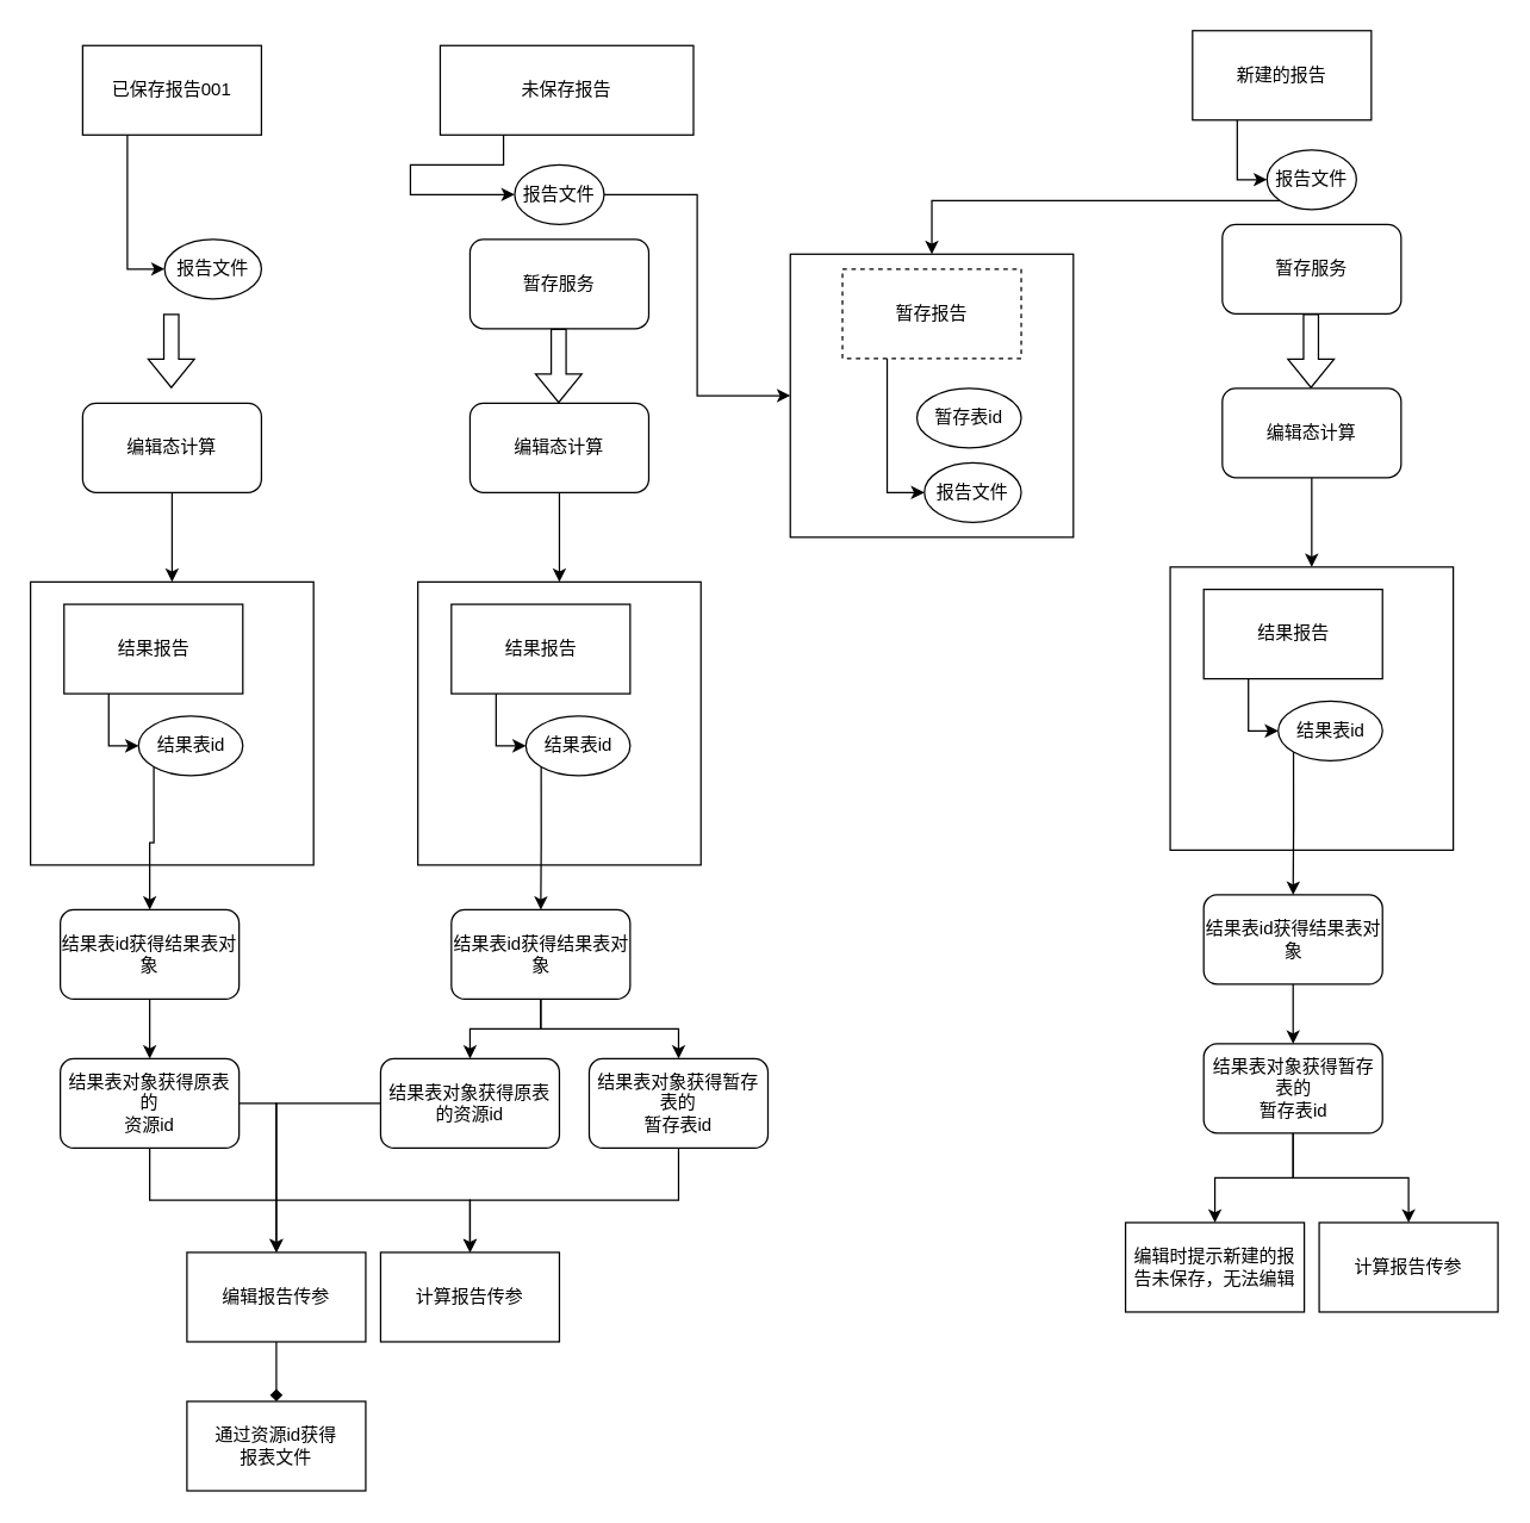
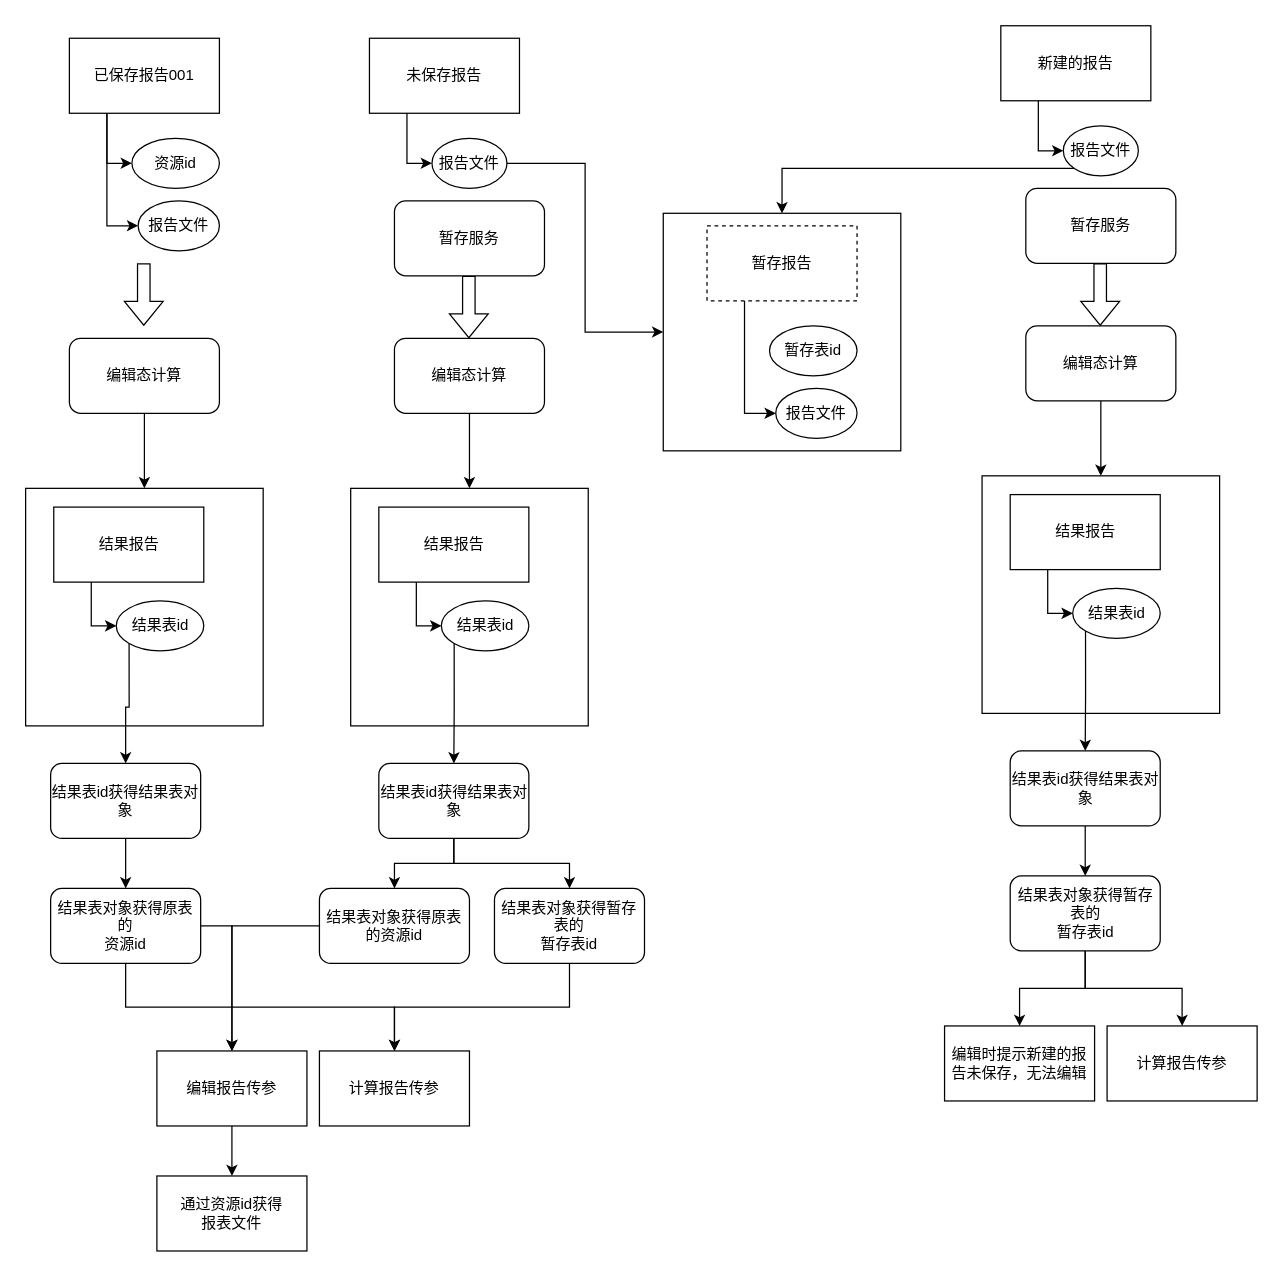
  <mxCell id="0" />
  <mxCell id="1" parent="0" />
+ <mxCell id="2" style="edgeStyle=orthogonalEdgeStyle;rounded=0;orthogonalLoop=1;jettySize=auto;html=1;exitX=0.25;exitY=1;exitDx=0;exitDy=0;entryX=0;entryY=0.5;entryDx=0;entryDy=0;" edge="1" parent="1" source="4" target="7"><mxGeometry relative="1" as="geometry" /></mxCell>
  <mxCell id="3" style="edgeStyle=orthogonalEdgeStyle;rounded=0;orthogonalLoop=1;jettySize=auto;html=1;exitX=0.25;exitY=1;exitDx=0;exitDy=0;entryX=0;entryY=0.5;entryDx=0;entryDy=0;" edge="1" parent="1" source="4" target="9"><mxGeometry relative="1" as="geometry" /></mxCell>
  <mxCell id="4" value="已保存报告001" style="rounded=0;whiteSpace=wrap;html=1;" vertex="1" parent="1"><mxGeometry x="55" y="30" width="120" height="60" as="geometry" /></mxCell>
  <mxCell id="5" style="edgeStyle=orthogonalEdgeStyle;rounded=0;orthogonalLoop=1;jettySize=auto;html=1;exitX=0.25;exitY=1;exitDx=0;exitDy=0;entryX=0;entryY=0.5;entryDx=0;entryDy=0;" edge="1" parent="1" source="6" target="8"><mxGeometry relative="1" as="geometry" /></mxCell>
- <mxCell id="6" value="未保存报告" style="rounded=0;whiteSpace=wrap;html=1;" vertex="1" parent="1"><mxGeometry x="295" y="30" width="170" height="60" as="geometry" /></mxCell>
+ <mxCell id="6" value="未保存报告" style="rounded=0;whiteSpace=wrap;html=1;" vertex="1" parent="1"><mxGeometry x="295" y="30" width="120" height="60" as="geometry" /></mxCell>
+ <mxCell id="7" value="资源id" style="ellipse;whiteSpace=wrap;html=1;" vertex="1" parent="1"><mxGeometry x="105" y="110" width="70" height="40" as="geometry" /></mxCell>
  <mxCell id="8" value="报告文件" style="ellipse;whiteSpace=wrap;html=1;" vertex="1" parent="1"><mxGeometry x="345" y="110" width="60" height="40" as="geometry" /></mxCell>
  <mxCell id="9" value="报告文件" style="ellipse;whiteSpace=wrap;html=1;" vertex="1" parent="1"><mxGeometry x="110" y="160" width="65" height="40" as="geometry" /></mxCell>
  <mxCell id="10" value="" style="shape=flexArrow;endArrow=classic;html=1;rounded=0;" edge="1" parent="1"><mxGeometry width="50" height="50" relative="1" as="geometry"><mxPoint x="114.5" y="210" as="sourcePoint" /><mxPoint x="114.5" y="260" as="targetPoint" /></mxGeometry></mxCell>
  <mxCell id="11" style="edgeStyle=orthogonalEdgeStyle;rounded=0;orthogonalLoop=1;jettySize=auto;html=1;exitX=0.5;exitY=1;exitDx=0;exitDy=0;" edge="1" parent="1" source="12" target="13"><mxGeometry relative="1" as="geometry" /></mxCell>
  <mxCell id="12" value="&lt;span&gt;编辑态计算&lt;/span&gt;" style="rounded=1;whiteSpace=wrap;html=1;" vertex="1" parent="1"><mxGeometry x="55" y="270" width="120" height="60" as="geometry" /></mxCell>
  <mxCell id="13" value="" style="whiteSpace=wrap;html=1;aspect=fixed;" vertex="1" parent="1"><mxGeometry x="20" y="390" width="190" height="190" as="geometry" /></mxCell>
  <mxCell id="14" style="edgeStyle=orthogonalEdgeStyle;rounded=0;orthogonalLoop=1;jettySize=auto;html=1;exitX=0.25;exitY=1;exitDx=0;exitDy=0;entryX=0;entryY=0.5;entryDx=0;entryDy=0;" edge="1" parent="1" source="15" target="17"><mxGeometry relative="1" as="geometry" /></mxCell>
  <mxCell id="15" value="结果报告" style="rounded=0;whiteSpace=wrap;html=1;" vertex="1" parent="1"><mxGeometry x="42.5" y="405" width="120" height="60" as="geometry" /></mxCell>
  <mxCell id="16" style="edgeStyle=orthogonalEdgeStyle;rounded=0;orthogonalLoop=1;jettySize=auto;html=1;exitX=0;exitY=1;exitDx=0;exitDy=0;" edge="1" parent="1" source="17" target="37"><mxGeometry relative="1" as="geometry" /></mxCell>
  <mxCell id="17" value="结果表id" style="ellipse;whiteSpace=wrap;html=1;" vertex="1" parent="1"><mxGeometry x="92.5" y="480" width="70" height="40" as="geometry" /></mxCell>
  <mxCell id="18" value="" style="shape=flexArrow;endArrow=classic;html=1;rounded=0;" edge="1" parent="1"><mxGeometry width="50" height="50" relative="1" as="geometry"><mxPoint x="374.5" y="220" as="sourcePoint" /><mxPoint x="374.5" y="270" as="targetPoint" /></mxGeometry></mxCell>
  <mxCell id="19" style="edgeStyle=orthogonalEdgeStyle;rounded=0;orthogonalLoop=1;jettySize=auto;html=1;exitX=0.5;exitY=1;exitDx=0;exitDy=0;" edge="1" parent="1" source="20" target="21"><mxGeometry relative="1" as="geometry" /></mxCell>
  <mxCell id="20" value="&lt;span&gt;编辑态计算&lt;/span&gt;" style="rounded=1;whiteSpace=wrap;html=1;" vertex="1" parent="1"><mxGeometry x="315" y="270" width="120" height="60" as="geometry" /></mxCell>
  <mxCell id="21" value="" style="whiteSpace=wrap;html=1;aspect=fixed;" vertex="1" parent="1"><mxGeometry x="280" y="390" width="190" height="190" as="geometry" /></mxCell>
  <mxCell id="22" style="edgeStyle=orthogonalEdgeStyle;rounded=0;orthogonalLoop=1;jettySize=auto;html=1;exitX=0.25;exitY=1;exitDx=0;exitDy=0;entryX=0;entryY=0.5;entryDx=0;entryDy=0;" edge="1" parent="1" source="23" target="25"><mxGeometry relative="1" as="geometry" /></mxCell>
  <mxCell id="23" value="结果报告" style="rounded=0;whiteSpace=wrap;html=1;" vertex="1" parent="1"><mxGeometry x="302.5" y="405" width="120" height="60" as="geometry" /></mxCell>
  <mxCell id="24" style="edgeStyle=orthogonalEdgeStyle;rounded=0;orthogonalLoop=1;jettySize=auto;html=1;exitX=0;exitY=1;exitDx=0;exitDy=0;entryX=0.5;entryY=0;entryDx=0;entryDy=0;" edge="1" parent="1" source="25" target="43"><mxGeometry relative="1" as="geometry"><mxPoint x="363.176" y="620" as="targetPoint" /></mxGeometry></mxCell>
  <mxCell id="25" value="结果表id" style="ellipse;whiteSpace=wrap;html=1;" vertex="1" parent="1"><mxGeometry x="352.5" y="480" width="70" height="40" as="geometry" /></mxCell>
  <mxCell id="26" value="" style="rounded=0;whiteSpace=wrap;html=1;" vertex="1" parent="1"><mxGeometry x="530" y="170" width="190" height="190" as="geometry" /></mxCell>
  <mxCell id="27" style="edgeStyle=orthogonalEdgeStyle;rounded=0;orthogonalLoop=1;jettySize=auto;html=1;entryX=0;entryY=0.5;entryDx=0;entryDy=0;" edge="1" parent="1" source="8" target="26"><mxGeometry relative="1" as="geometry" /></mxCell>
  <mxCell id="28" value="暂存服务" style="rounded=1;whiteSpace=wrap;html=1;" vertex="1" parent="1"><mxGeometry x="315" y="160" width="120" height="60" as="geometry" /></mxCell>
  <mxCell id="29" style="edgeStyle=orthogonalEdgeStyle;rounded=0;orthogonalLoop=1;jettySize=auto;html=1;exitX=0.25;exitY=1;exitDx=0;exitDy=0;entryX=0;entryY=0.5;entryDx=0;entryDy=0;" edge="1" parent="1" source="30" target="32"><mxGeometry relative="1" as="geometry" /></mxCell>
  <mxCell id="30" value="暂存报告" style="rounded=0;whiteSpace=wrap;html=1;dashed=1;" vertex="1" parent="1"><mxGeometry x="565" y="180" width="120" height="60" as="geometry" /></mxCell>
  <mxCell id="31" value="暂存表id" style="ellipse;whiteSpace=wrap;html=1;" vertex="1" parent="1"><mxGeometry x="615" y="260" width="70" height="40" as="geometry" /></mxCell>
  <mxCell id="32" value="报告文件" style="ellipse;whiteSpace=wrap;html=1;" vertex="1" parent="1"><mxGeometry x="620" y="310" width="65" height="40" as="geometry" /></mxCell>
- <mxCell id="33" style="edgeStyle=orthogonalEdgeStyle;rounded=0;orthogonalLoop=1;jettySize=auto;html=1;exitX=0.5;exitY=1;exitDx=0;exitDy=0;entryX=0.5;entryY=0;entryDx=0;entryDy=0;endArrow=diamond;" edge="1" parent="1" source="34" target="46"><mxGeometry relative="1" as="geometry" /></mxCell>
+ <mxCell id="33" style="edgeStyle=orthogonalEdgeStyle;rounded=0;orthogonalLoop=1;jettySize=auto;html=1;exitX=0.5;exitY=1;exitDx=0;exitDy=0;entryX=0.5;entryY=0;entryDx=0;entryDy=0;" edge="1" parent="1" source="34" target="46"><mxGeometry relative="1" as="geometry" /></mxCell>
  <mxCell id="34" value="编辑报告传参" style="rounded=0;whiteSpace=wrap;html=1;" vertex="1" parent="1"><mxGeometry x="125" y="840" width="120" height="60" as="geometry" /></mxCell>
  <mxCell id="35" value="计算报告传参" style="rounded=0;whiteSpace=wrap;html=1;" vertex="1" parent="1"><mxGeometry x="255" y="840" width="120" height="60" as="geometry" /></mxCell>
  <mxCell id="36" style="edgeStyle=orthogonalEdgeStyle;rounded=0;orthogonalLoop=1;jettySize=auto;html=1;exitX=0.5;exitY=1;exitDx=0;exitDy=0;entryX=0.5;entryY=0;entryDx=0;entryDy=0;" edge="1" parent="1" source="37" target="40"><mxGeometry relative="1" as="geometry" /></mxCell>
  <mxCell id="37" value="结果表id获得结果表对象" style="rounded=1;whiteSpace=wrap;html=1;" vertex="1" parent="1"><mxGeometry x="40" y="610" width="120" height="60" as="geometry" /></mxCell>
  <mxCell id="38" style="edgeStyle=orthogonalEdgeStyle;rounded=0;orthogonalLoop=1;jettySize=auto;html=1;exitX=0.5;exitY=1;exitDx=0;exitDy=0;" edge="1" parent="1" source="40" target="35"><mxGeometry relative="1" as="geometry" /></mxCell>
  <mxCell id="39" style="edgeStyle=orthogonalEdgeStyle;rounded=0;orthogonalLoop=1;jettySize=auto;html=1;exitX=1;exitY=0.5;exitDx=0;exitDy=0;entryX=0.5;entryY=0;entryDx=0;entryDy=0;" edge="1" parent="1" source="40" target="34"><mxGeometry relative="1" as="geometry" /></mxCell>
  <mxCell id="40" value="结果表对象获得原表的&lt;br&gt;资源id" style="rounded=1;whiteSpace=wrap;html=1;" vertex="1" parent="1"><mxGeometry x="40" y="710" width="120" height="60" as="geometry" /></mxCell>
  <mxCell id="41" style="edgeStyle=orthogonalEdgeStyle;rounded=0;orthogonalLoop=1;jettySize=auto;html=1;exitX=0.5;exitY=1;exitDx=0;exitDy=0;" edge="1" parent="1" source="43" target="45"><mxGeometry relative="1" as="geometry" /></mxCell>
  <mxCell id="42" style="edgeStyle=orthogonalEdgeStyle;rounded=0;orthogonalLoop=1;jettySize=auto;html=1;exitX=0.5;exitY=1;exitDx=0;exitDy=0;entryX=0.5;entryY=0;entryDx=0;entryDy=0;" edge="1" parent="1" source="43" target="68"><mxGeometry relative="1" as="geometry" /></mxCell>
  <mxCell id="43" value="结果表id获得结果表对象" style="rounded=1;whiteSpace=wrap;html=1;" vertex="1" parent="1"><mxGeometry x="302.5" y="610" width="120" height="60" as="geometry" /></mxCell>
  <mxCell id="44" style="edgeStyle=orthogonalEdgeStyle;rounded=0;orthogonalLoop=1;jettySize=auto;html=1;exitX=0.5;exitY=1;exitDx=0;exitDy=0;" edge="1" parent="1" source="45" target="35"><mxGeometry relative="1" as="geometry" /></mxCell>
  <mxCell id="45" value="结果表对象获得暂存表的&lt;br&gt;暂存表id" style="rounded=1;whiteSpace=wrap;html=1;" vertex="1" parent="1"><mxGeometry x="395" y="710" width="120" height="60" as="geometry" /></mxCell>
  <mxCell id="46" value="通过资源id获得&lt;br&gt;报表文件" style="rounded=0;whiteSpace=wrap;html=1;" vertex="1" parent="1"><mxGeometry x="125" y="940" width="120" height="60" as="geometry" /></mxCell>
  <mxCell id="47" style="edgeStyle=orthogonalEdgeStyle;rounded=0;orthogonalLoop=1;jettySize=auto;html=1;exitX=0.25;exitY=1;exitDx=0;exitDy=0;entryX=0;entryY=0.5;entryDx=0;entryDy=0;" edge="1" parent="1" source="48" target="50"><mxGeometry relative="1" as="geometry" /></mxCell>
  <mxCell id="48" value="新建的报告" style="rounded=0;whiteSpace=wrap;html=1;" vertex="1" parent="1"><mxGeometry x="800" y="20" width="120" height="60" as="geometry" /></mxCell>
  <mxCell id="49" style="edgeStyle=orthogonalEdgeStyle;rounded=0;orthogonalLoop=1;jettySize=auto;html=1;exitX=0;exitY=1;exitDx=0;exitDy=0;" edge="1" parent="1" source="50" target="26"><mxGeometry relative="1" as="geometry" /></mxCell>
  <mxCell id="50" value="报告文件" style="ellipse;whiteSpace=wrap;html=1;" vertex="1" parent="1"><mxGeometry x="850" y="100" width="60" height="40" as="geometry" /></mxCell>
  <mxCell id="51" value="" style="shape=flexArrow;endArrow=classic;html=1;rounded=0;" edge="1" parent="1"><mxGeometry width="50" height="50" relative="1" as="geometry"><mxPoint x="879.5" y="210" as="sourcePoint" /><mxPoint x="879.5" y="260" as="targetPoint" /></mxGeometry></mxCell>
  <mxCell id="52" style="edgeStyle=orthogonalEdgeStyle;rounded=0;orthogonalLoop=1;jettySize=auto;html=1;exitX=0.5;exitY=1;exitDx=0;exitDy=0;" edge="1" parent="1" source="53" target="54"><mxGeometry relative="1" as="geometry" /></mxCell>
  <mxCell id="53" value="&lt;span&gt;编辑态计算&lt;/span&gt;" style="rounded=1;whiteSpace=wrap;html=1;" vertex="1" parent="1"><mxGeometry x="820" y="260" width="120" height="60" as="geometry" /></mxCell>
  <mxCell id="54" value="" style="whiteSpace=wrap;html=1;aspect=fixed;" vertex="1" parent="1"><mxGeometry x="785" y="380" width="190" height="190" as="geometry" /></mxCell>
  <mxCell id="55" style="edgeStyle=orthogonalEdgeStyle;rounded=0;orthogonalLoop=1;jettySize=auto;html=1;exitX=0.25;exitY=1;exitDx=0;exitDy=0;entryX=0;entryY=0.5;entryDx=0;entryDy=0;" edge="1" parent="1" source="56" target="58"><mxGeometry relative="1" as="geometry" /></mxCell>
  <mxCell id="56" value="结果报告" style="rounded=0;whiteSpace=wrap;html=1;" vertex="1" parent="1"><mxGeometry x="807.5" y="395" width="120" height="60" as="geometry" /></mxCell>
  <mxCell id="57" style="edgeStyle=orthogonalEdgeStyle;rounded=0;orthogonalLoop=1;jettySize=auto;html=1;exitX=0;exitY=1;exitDx=0;exitDy=0;entryX=0.5;entryY=0;entryDx=0;entryDy=0;" edge="1" parent="1" source="58" target="61"><mxGeometry relative="1" as="geometry"><mxPoint x="868.176" y="610" as="targetPoint" /></mxGeometry></mxCell>
  <mxCell id="58" value="结果表id" style="ellipse;whiteSpace=wrap;html=1;" vertex="1" parent="1"><mxGeometry x="857.5" y="470" width="70" height="40" as="geometry" /></mxCell>
  <mxCell id="59" value="暂存服务" style="rounded=1;whiteSpace=wrap;html=1;" vertex="1" parent="1"><mxGeometry x="820" y="150" width="120" height="60" as="geometry" /></mxCell>
  <mxCell id="60" style="edgeStyle=orthogonalEdgeStyle;rounded=0;orthogonalLoop=1;jettySize=auto;html=1;exitX=0.5;exitY=1;exitDx=0;exitDy=0;" edge="1" parent="1" source="61" target="64"><mxGeometry relative="1" as="geometry" /></mxCell>
  <mxCell id="61" value="结果表id获得结果表对象" style="rounded=1;whiteSpace=wrap;html=1;" vertex="1" parent="1"><mxGeometry x="807.5" y="600" width="120" height="60" as="geometry" /></mxCell>
  <mxCell id="62" style="edgeStyle=orthogonalEdgeStyle;rounded=0;orthogonalLoop=1;jettySize=auto;html=1;exitX=0.5;exitY=1;exitDx=0;exitDy=0;" edge="1" parent="1" source="64" target="65"><mxGeometry relative="1" as="geometry" /></mxCell>
  <mxCell id="63" style="edgeStyle=orthogonalEdgeStyle;rounded=0;orthogonalLoop=1;jettySize=auto;html=1;exitX=0.5;exitY=1;exitDx=0;exitDy=0;" edge="1" parent="1" source="64" target="66"><mxGeometry relative="1" as="geometry" /></mxCell>
  <mxCell id="64" value="结果表对象获得暂存表的&lt;br&gt;暂存表id" style="rounded=1;whiteSpace=wrap;html=1;" vertex="1" parent="1"><mxGeometry x="807.5" y="700" width="120" height="60" as="geometry" /></mxCell>
  <mxCell id="65" value="编辑时提示新建的报告未保存，无法编辑" style="rounded=0;whiteSpace=wrap;html=1;" vertex="1" parent="1"><mxGeometry x="755" y="820" width="120" height="60" as="geometry" /></mxCell>
  <mxCell id="66" value="计算报告传参" style="rounded=0;whiteSpace=wrap;html=1;" vertex="1" parent="1"><mxGeometry x="885" y="820" width="120" height="60" as="geometry" /></mxCell>
  <mxCell id="67" style="edgeStyle=orthogonalEdgeStyle;rounded=0;orthogonalLoop=1;jettySize=auto;html=1;exitX=0;exitY=0.5;exitDx=0;exitDy=0;" edge="1" parent="1" source="68" target="34"><mxGeometry relative="1" as="geometry" /></mxCell>
  <mxCell id="68" value="结果表对象获得原表的资源id" style="rounded=1;whiteSpace=wrap;html=1;" vertex="1" parent="1"><mxGeometry x="255" y="710" width="120" height="60" as="geometry" /></mxCell>
